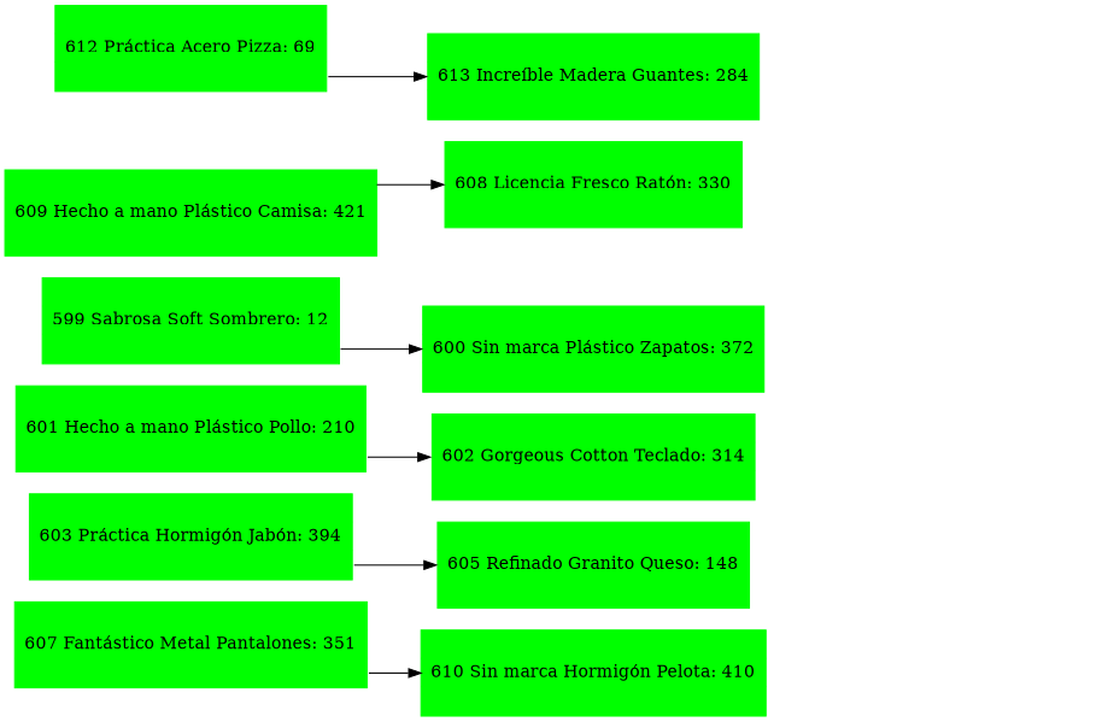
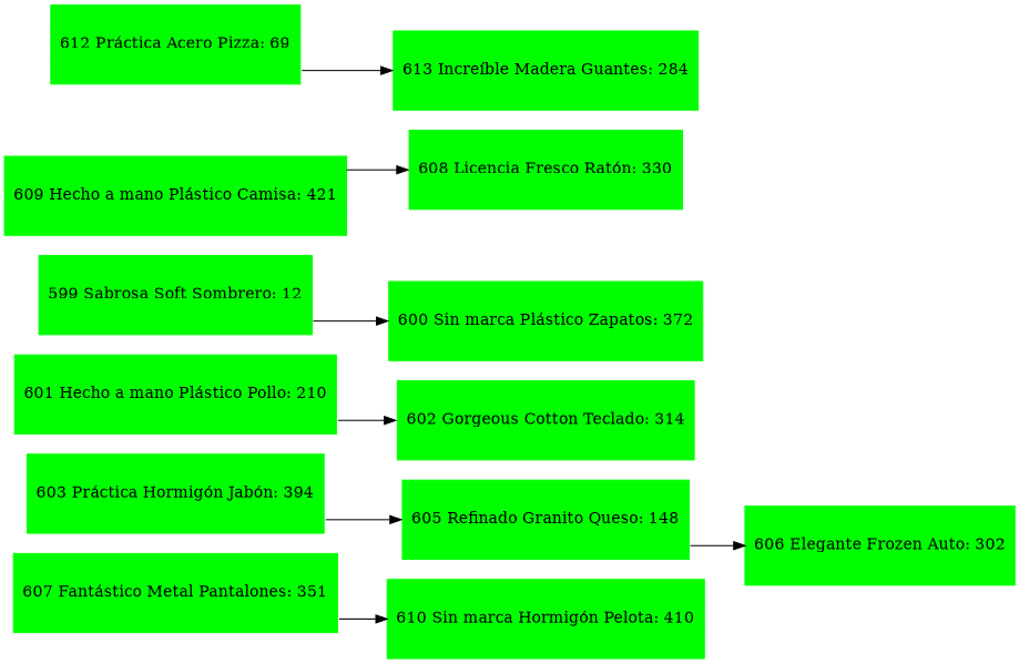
  digraph {
    rankdir=LR
    node [color=green shape=record style=filled]
    edge [headport=f1 tailport=f2]
    n1 [label="<f0>|<f1>607  Fantástico Metal Pantalones: 351|<f2>"]
    n2 [label="<f0>|<f1>610 Sin marca Hormigón Pelota: 410|<f2>"]
    n3 [label="<f0>|<f1>603 Práctica Hormigón Jabón: 394|<f2>"]
    n4 [label="<f0>|<f1>605 Refinado Granito Queso: 148|<f2>"]
    n5 [label="<f0>|<f1>601 Hecho a mano Plástico Pollo: 210|<f2>"]
    n6 [label="<f0>|<f1>602 Gorgeous Cotton Teclado: 314|<f2>"]
+   n7 [label="<f0>|<f1>606 Elegante Frozen Auto: 302|<f2>"]
    n8 [label="<f0>|<f1>599 Sabrosa Soft Sombrero: 12|<f2>"]
    n9 [label="<f0>|<f1>600 Sin marca Plástico Zapatos: 372|<f2>"]
    n10 [label="<f0>|<f1>609 Hecho a mano Plástico Camisa: 421|<f2>"]
    n11 [label="<f0>|<f1>608 Licencia Fresco Ratón: 330|<f2>"]
    n12 [label="<f0>|<f1>612 Práctica Acero Pizza: 69|<f2>"]
    n13 [label="<f0>|<f1>613 Increíble Madera Guantes: 284|<f2>"]
    n1 -> n2
    n3 -> n4
+   n4 -> n7
    n5 -> n6
    n8 -> n9
    n10 -> n11 [tailport=f0]
    n12 -> n13
  }
